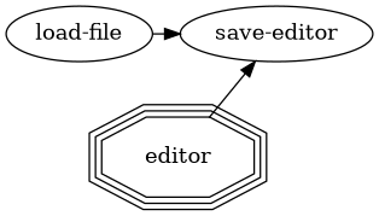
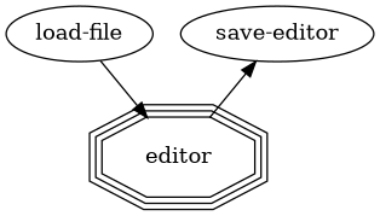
  strict digraph {
    node [shape=ellipse]
    "load-file"
    n2 [label="save-editor"]
    editor [shape=tripleoctagon]
    subgraph sub_1 {
      rank=same
      "load-file"
      n2
    }
-   "load-file" -> n2
+   "load-file" -> editor
    editor -> n2
  }
